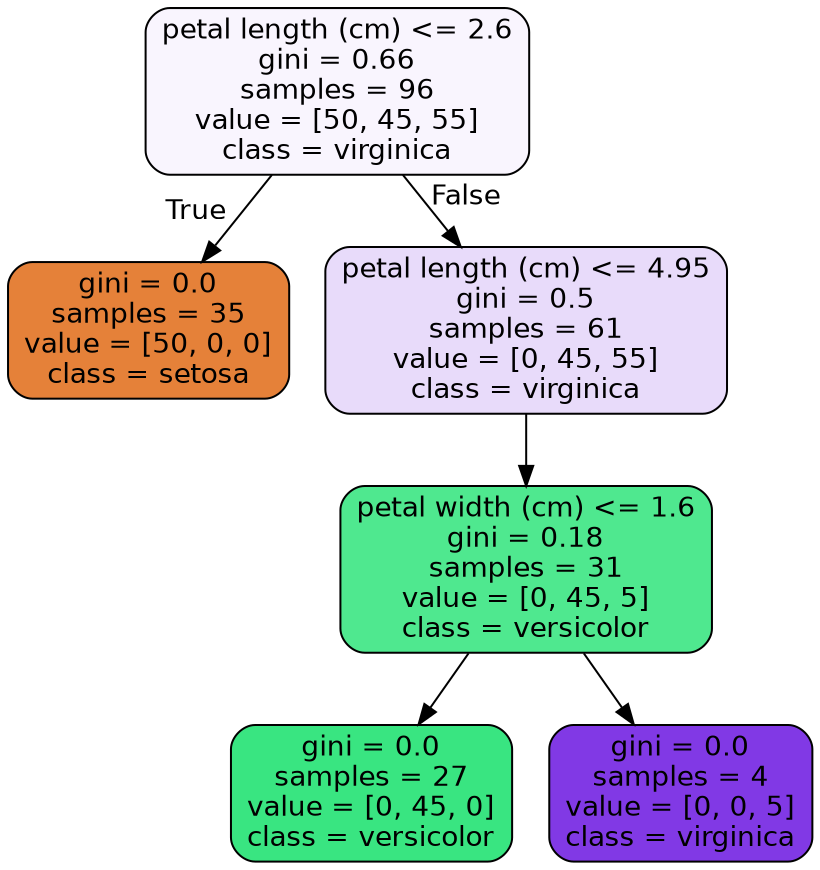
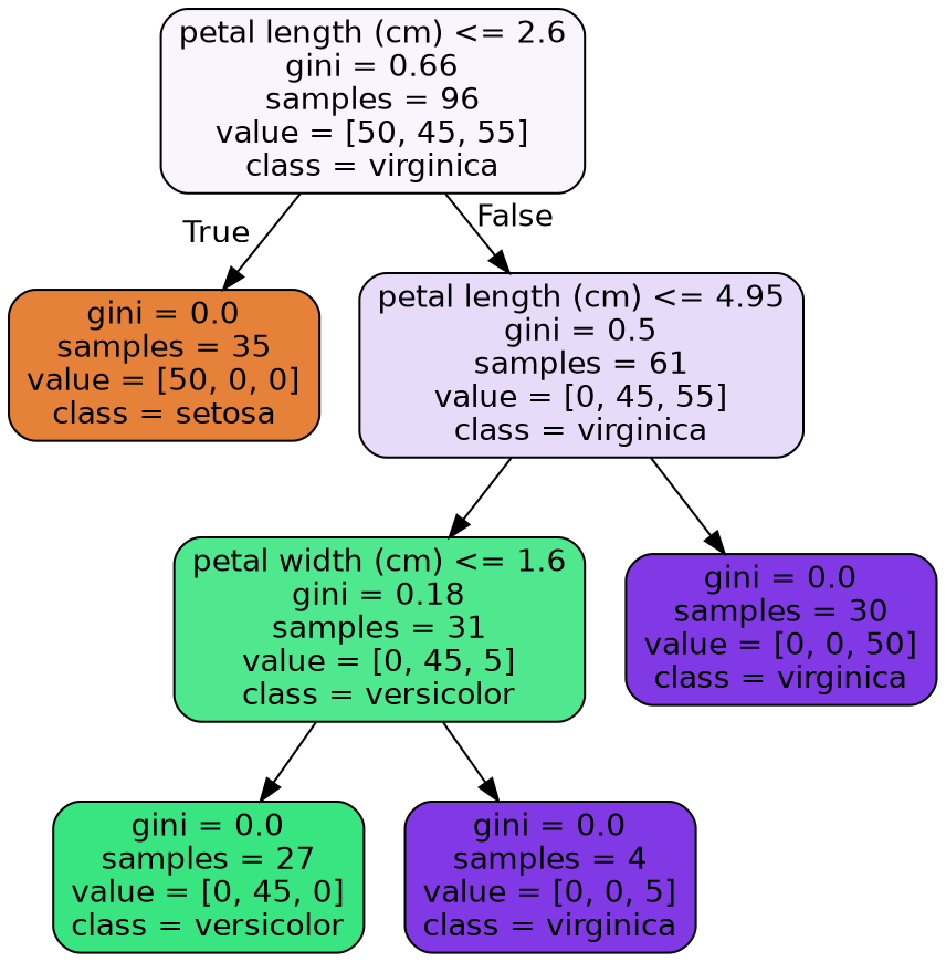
  digraph {
    node [color=black fillcolor="#8139e5" fontname=helvetica shape=box style="filled, rounded"]
    edge [fontname=helvetica]
    n1 [fillcolor="#f9f5fe" label="petal length (cm) <= 2.6\ngini = 0.66\nsamples = 96\nvalue = [50, 45, 55]\nclass = virginica"]
    n2 [fillcolor="#e58139" label="gini = 0.0\nsamples = 35\nvalue = [50, 0, 0]\nclass = setosa"]
    n3 [fillcolor="#e8dbfa" label="petal length (cm) <= 4.95\ngini = 0.5\nsamples = 61\nvalue = [0, 45, 55]\nclass = virginica"]
    n4 [fillcolor="#4fe88f" label="petal width (cm) <= 1.6\ngini = 0.18\nsamples = 31\nvalue = [0, 45, 5]\nclass = versicolor"]
+   n5 [label="gini = 0.0\nsamples = 30\nvalue = [0, 0, 50]\nclass = virginica"]
    n6 [fillcolor="#39e581" label="gini = 0.0\nsamples = 27\nvalue = [0, 45, 0]\nclass = versicolor"]
    n7 [label="gini = 0.0\nsamples = 4\nvalue = [0, 0, 5]\nclass = virginica"]
    n1 -> n2 [headlabel=True labelangle=45 labeldistance=2.5]
    n1 -> n3 [headlabel=False labelangle=-45 labeldistance=2.5]
    n3 -> n4
+   n3 -> n5
    n4 -> n6
    n4 -> n7
  }
